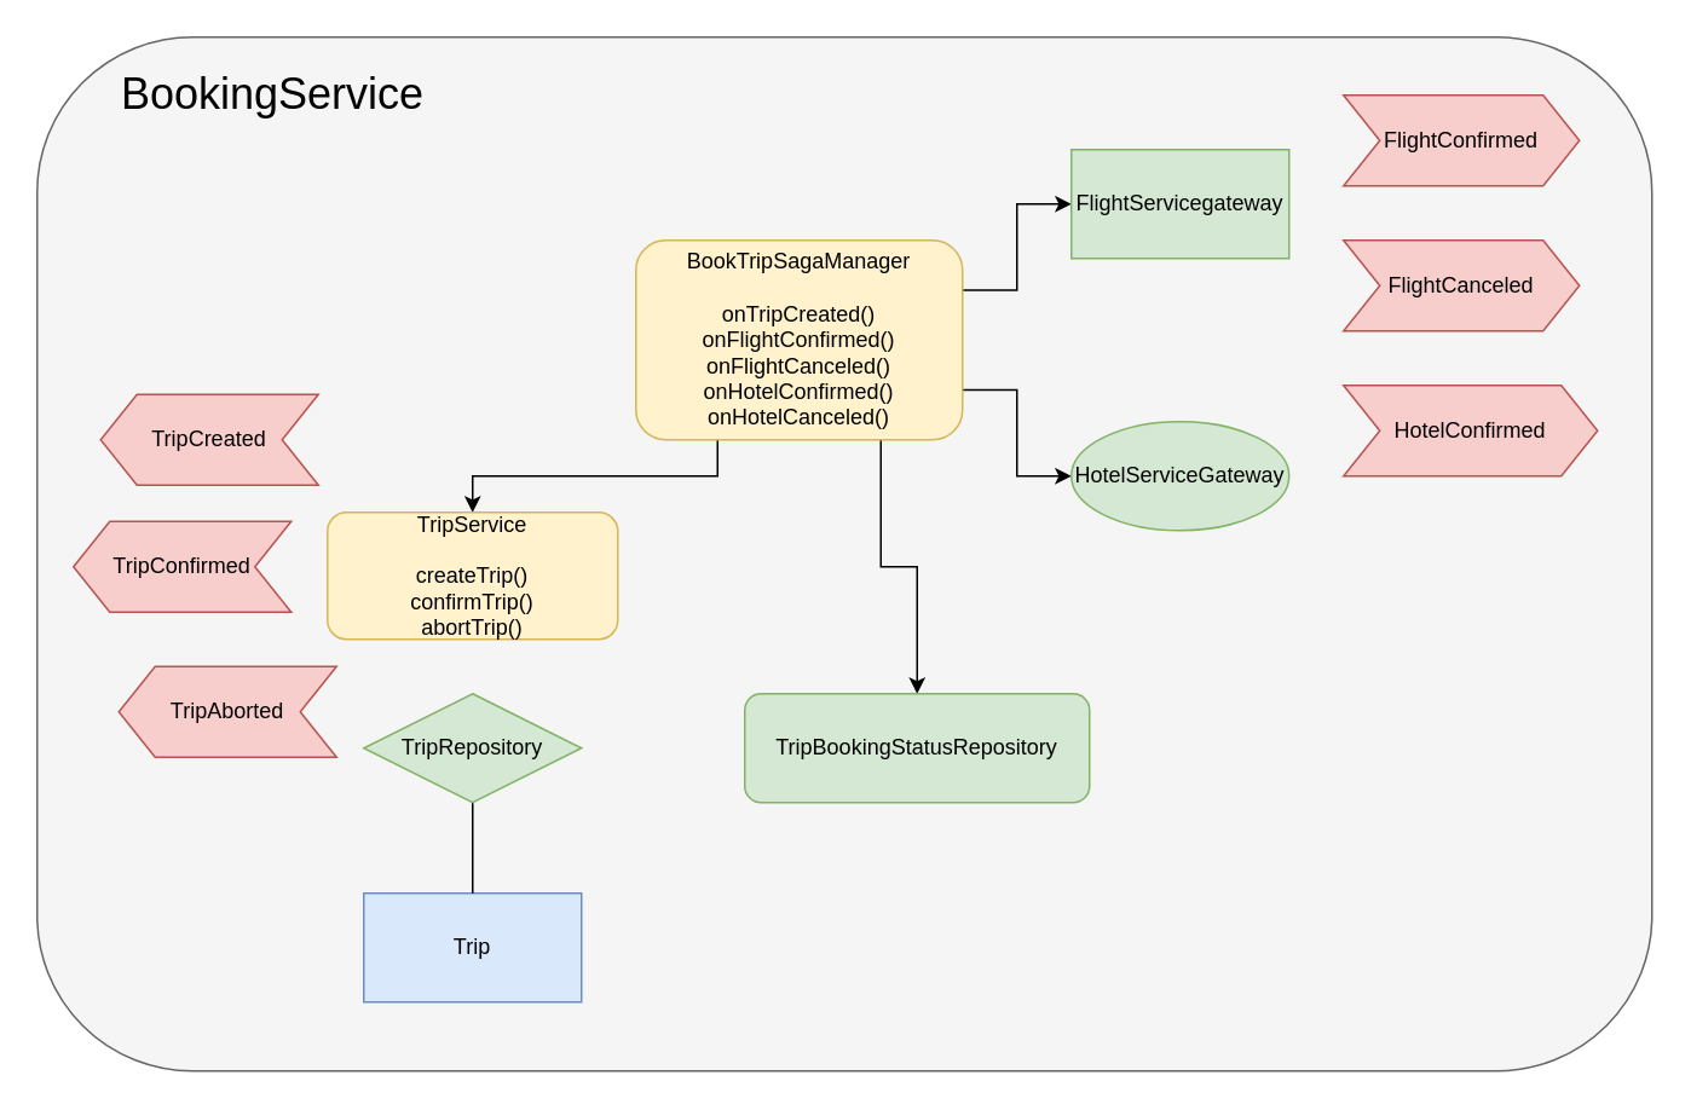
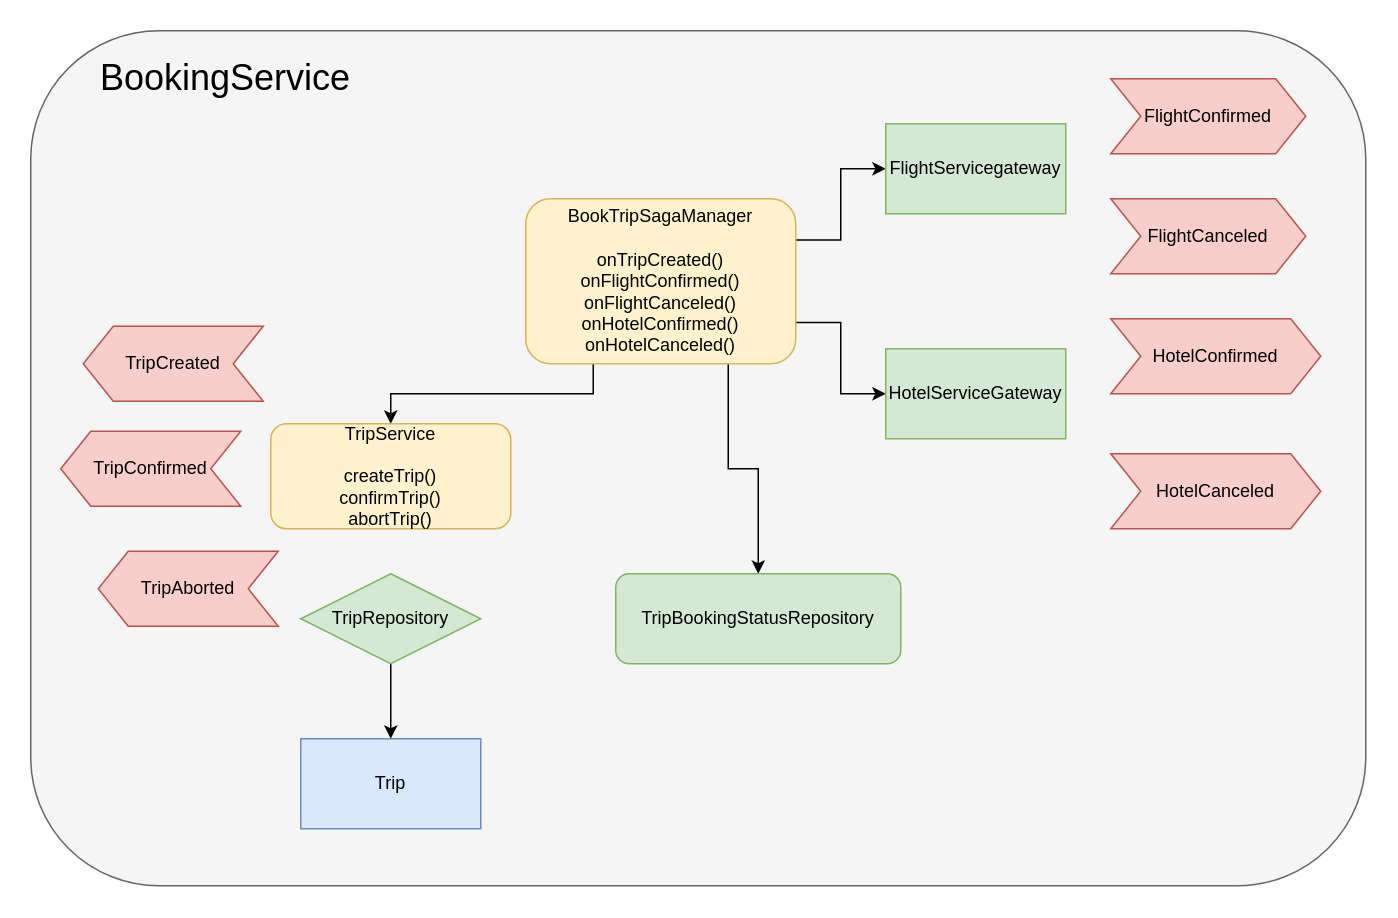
  <mxCell id="0" />
  <mxCell id="1" parent="0" />
  <mxCell id="2" value="" style="rounded=1;whiteSpace=wrap;html=1;fillColor=#f5f5f5;strokeColor=#666666;fontColor=#333333;" vertex="1" parent="1"><mxGeometry x="20" y="20" width="890" height="570" as="geometry" /></mxCell>
  <mxCell id="3" style="edgeStyle=orthogonalEdgeStyle;rounded=0;orthogonalLoop=1;jettySize=auto;html=1;exitX=0.25;exitY=1;exitDx=0;exitDy=0;entryX=0.5;entryY=0;entryDx=0;entryDy=0;" edge="1" parent="1" source="7" target="8"><mxGeometry relative="1" as="geometry" /></mxCell>
  <mxCell id="4" style="edgeStyle=orthogonalEdgeStyle;rounded=0;orthogonalLoop=1;jettySize=auto;html=1;exitX=0.75;exitY=1;exitDx=0;exitDy=0;entryX=0.5;entryY=0;entryDx=0;entryDy=0;" edge="1" parent="1" source="7" target="9"><mxGeometry relative="1" as="geometry" /></mxCell>
  <mxCell id="5" style="edgeStyle=orthogonalEdgeStyle;rounded=0;orthogonalLoop=1;jettySize=auto;html=1;exitX=1;exitY=0.25;exitDx=0;exitDy=0;entryX=0;entryY=0.5;entryDx=0;entryDy=0;" edge="1" parent="1" source="7" target="14"><mxGeometry relative="1" as="geometry" /></mxCell>
  <mxCell id="6" style="edgeStyle=orthogonalEdgeStyle;rounded=0;orthogonalLoop=1;jettySize=auto;html=1;exitX=1;exitY=0.75;exitDx=0;exitDy=0;" edge="1" parent="1" source="7" target="13"><mxGeometry relative="1" as="geometry" /></mxCell>
  <mxCell id="7" value="BookTripSagaManager&lt;br&gt;&lt;br&gt;onTripCreated()&lt;br&gt;onFlightConfirmed()&lt;br&gt;onFlightCanceled()&lt;br&gt;onHotelConfirmed()&lt;br&gt;onHotelCanceled()" style="rounded=1;whiteSpace=wrap;html=1;fillColor=#fff2cc;strokeColor=#d6b656;" vertex="1" parent="1"><mxGeometry x="350" y="132" width="180" height="110" as="geometry" /></mxCell>
  <mxCell id="8" value="TripService&lt;br&gt;&lt;br&gt;createTrip()&lt;br&gt;confirmTrip()&lt;br&gt;abortTrip()" style="rounded=1;whiteSpace=wrap;html=1;fillColor=#fff2cc;strokeColor=#d6b656;" vertex="1" parent="1"><mxGeometry x="180" y="282" width="160" height="70" as="geometry" /></mxCell>
  <mxCell id="9" value="TripBookingStatusRepository" style="rounded=1;whiteSpace=wrap;html=1;fillColor=#d5e8d4;strokeColor=#82b366;" vertex="1" parent="1"><mxGeometry x="410" y="382" width="190" height="60" as="geometry" /></mxCell>
  <mxCell id="10" value="Trip" style="rounded=0;whiteSpace=wrap;html=1;fillColor=#dae8fc;strokeColor=#6c8ebf;" vertex="1" parent="1"><mxGeometry x="200" y="492" width="120" height="60" as="geometry" /></mxCell>
- <mxCell id="11" style="edgeStyle=orthogonalEdgeStyle;rounded=0;orthogonalLoop=1;jettySize=auto;html=1;exitX=0.5;exitY=1;exitDx=0;exitDy=0;endArrow=none;" edge="1" parent="1" source="12" target="10"><mxGeometry relative="1" as="geometry" /></mxCell>
+ <mxCell id="11" style="edgeStyle=orthogonalEdgeStyle;rounded=0;orthogonalLoop=1;jettySize=auto;html=1;exitX=0.5;exitY=1;exitDx=0;exitDy=0;" edge="1" parent="1" source="12" target="10"><mxGeometry relative="1" as="geometry" /></mxCell>
  <mxCell id="12" value="TripRepository" style="rhombus;whiteSpace=wrap;html=1;fillColor=#d5e8d4;strokeColor=#82b366;" vertex="1" parent="1"><mxGeometry x="200" y="382" width="120" height="60" as="geometry" /></mxCell>
- <mxCell id="13" value="HotelServiceGateway" style="ellipse;whiteSpace=wrap;html=1;fillColor=#d5e8d4;strokeColor=#82b366;" vertex="1" parent="1"><mxGeometry x="590" y="232" width="120" height="60" as="geometry" /></mxCell>
+ <mxCell id="13" value="HotelServiceGateway" style="rounded=0;whiteSpace=wrap;html=1;fillColor=#d5e8d4;strokeColor=#82b366;" vertex="1" parent="1"><mxGeometry x="590" y="232" width="120" height="60" as="geometry" /></mxCell>
  <mxCell id="14" value="FlightServicegateway" style="rounded=0;whiteSpace=wrap;html=1;fillColor=#d5e8d4;strokeColor=#82b366;" vertex="1" parent="1"><mxGeometry x="590" y="82" width="120" height="60" as="geometry" /></mxCell>
  <mxCell id="15" value="FlightConfirmed" style="shape=step;perimeter=stepPerimeter;whiteSpace=wrap;html=1;fixedSize=1;fillColor=#f8cecc;strokeColor=#b85450;" vertex="1" parent="1"><mxGeometry x="740" y="52" width="130" height="50" as="geometry" /></mxCell>
  <mxCell id="16" value="FlightCanceled" style="shape=step;perimeter=stepPerimeter;whiteSpace=wrap;html=1;fixedSize=1;fillColor=#f8cecc;strokeColor=#b85450;" vertex="1" parent="1"><mxGeometry x="740" y="132" width="130" height="50" as="geometry" /></mxCell>
  <mxCell id="17" value="HotelConfirmed" style="shape=step;perimeter=stepPerimeter;whiteSpace=wrap;html=1;fixedSize=1;fillColor=#f8cecc;strokeColor=#b85450;" vertex="1" parent="1"><mxGeometry x="740" y="212" width="140" height="50" as="geometry" /></mxCell>
+ <mxCell id="18" value="HotelCanceled" style="shape=step;perimeter=stepPerimeter;whiteSpace=wrap;html=1;fixedSize=1;fillColor=#f8cecc;strokeColor=#b85450;" vertex="1" parent="1"><mxGeometry x="740" y="302" width="140" height="50" as="geometry" /></mxCell>
  <mxCell id="19" value="TripCreated" style="shape=step;perimeter=stepPerimeter;whiteSpace=wrap;html=1;fixedSize=1;flipH=1;fillColor=#f8cecc;strokeColor=#b85450;" vertex="1" parent="1"><mxGeometry x="55" y="217" width="120" height="50" as="geometry" /></mxCell>
  <mxCell id="20" value="TripConfirmed" style="shape=step;perimeter=stepPerimeter;whiteSpace=wrap;html=1;fixedSize=1;flipH=1;fillColor=#f8cecc;strokeColor=#b85450;" vertex="1" parent="1"><mxGeometry x="40" y="287" width="120" height="50" as="geometry" /></mxCell>
  <mxCell id="21" value="TripAborted" style="shape=step;perimeter=stepPerimeter;whiteSpace=wrap;html=1;fixedSize=1;flipH=1;fillColor=#f8cecc;strokeColor=#b85450;" vertex="1" parent="1"><mxGeometry x="65" y="367" width="120" height="50" as="geometry" /></mxCell>
  <mxCell id="22" value="&lt;font style=&quot;font-size: 24px&quot;&gt;BookingService&lt;/font&gt;" style="text;html=1;strokeColor=none;fillColor=none;align=center;verticalAlign=middle;whiteSpace=wrap;rounded=0;" vertex="1" parent="1"><mxGeometry x="130" y="42" width="40" height="20" as="geometry" /></mxCell>
